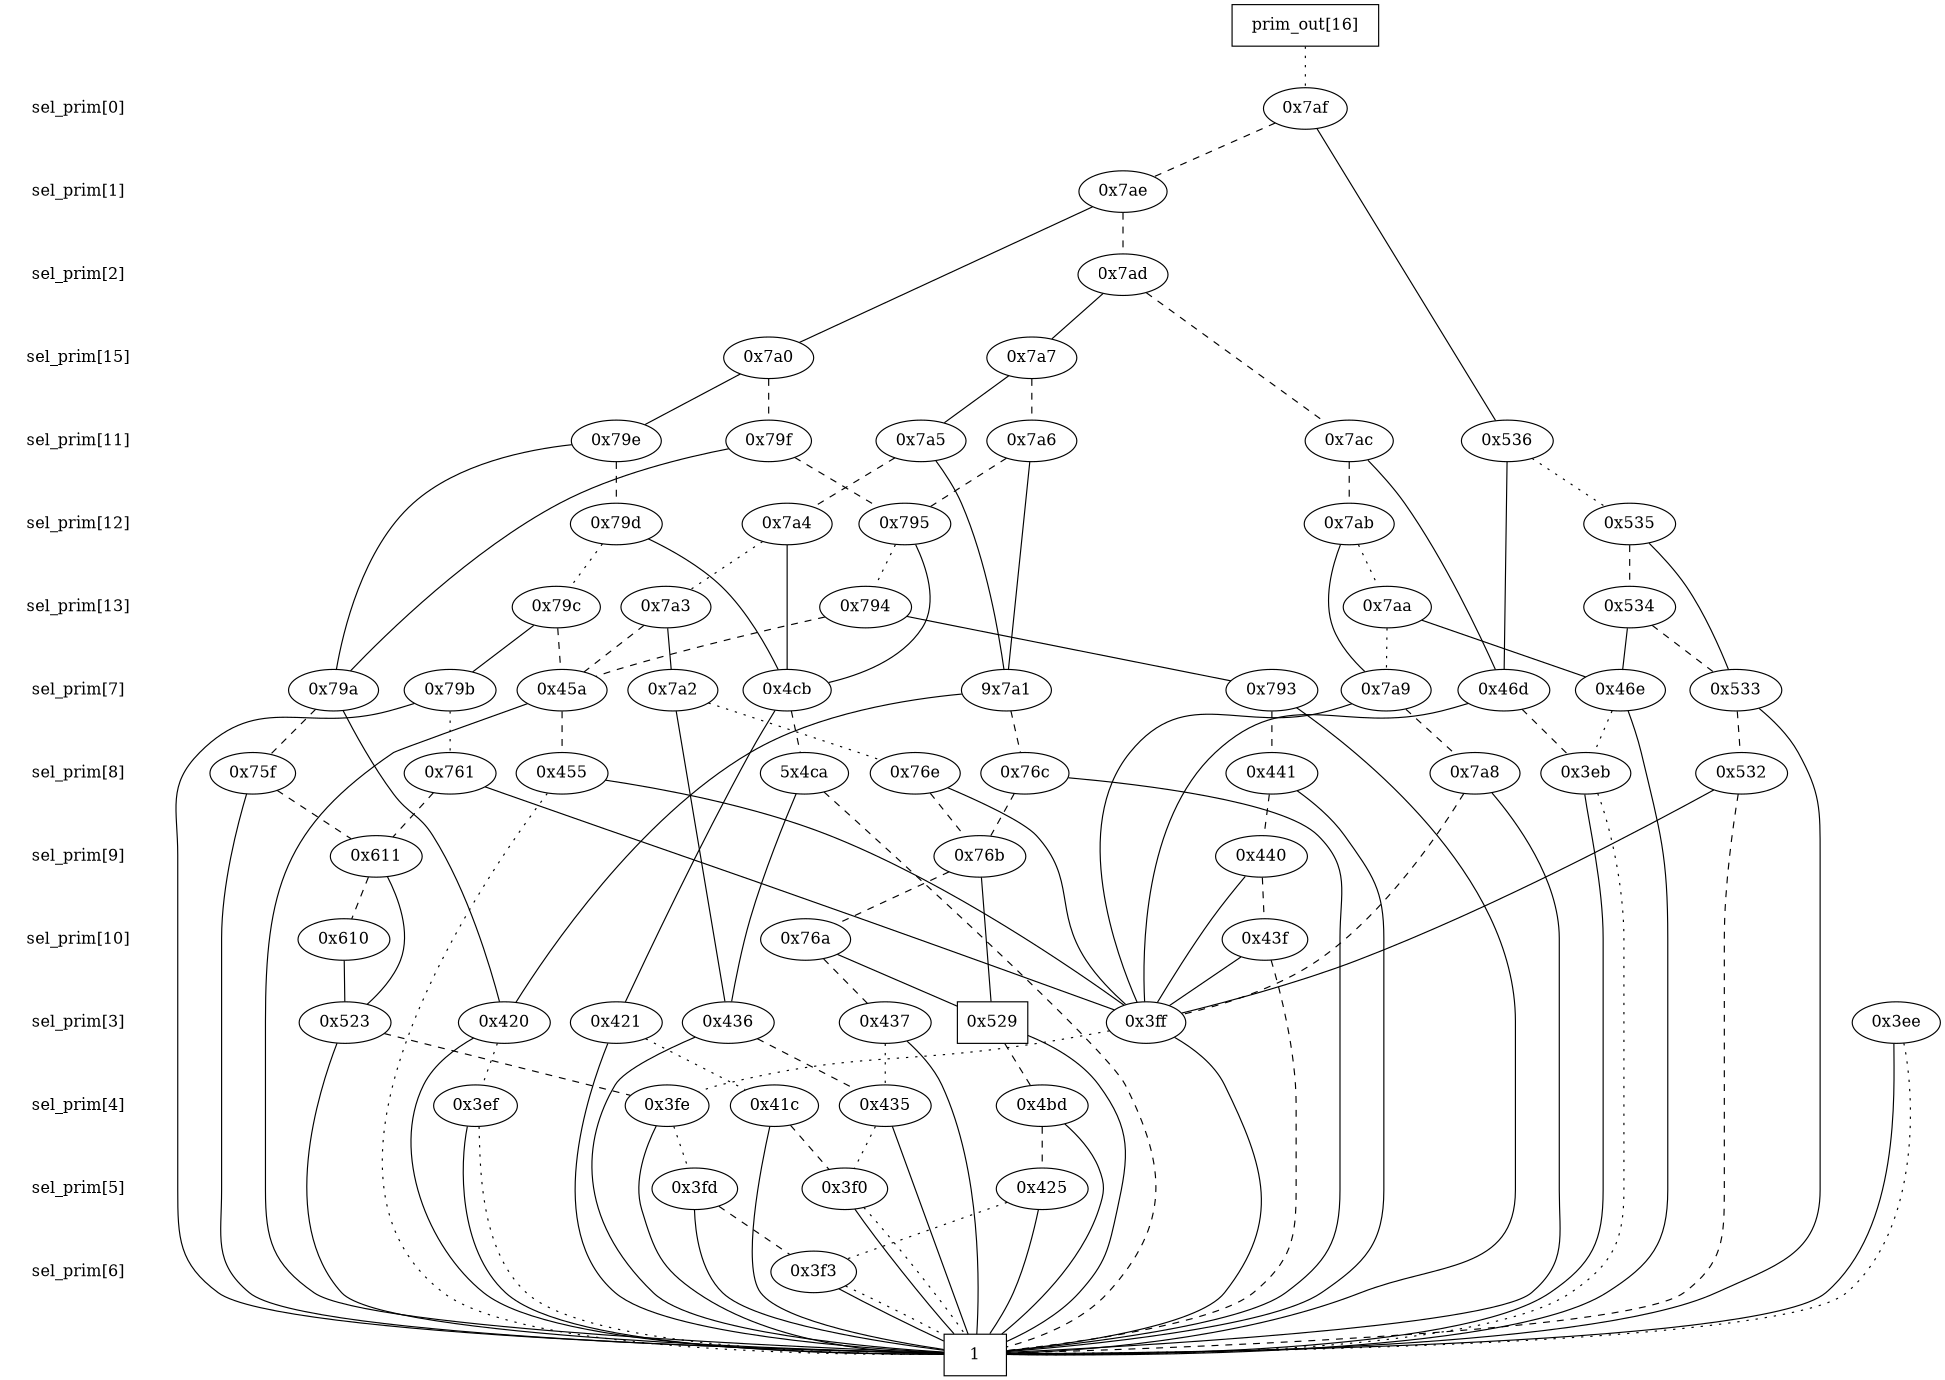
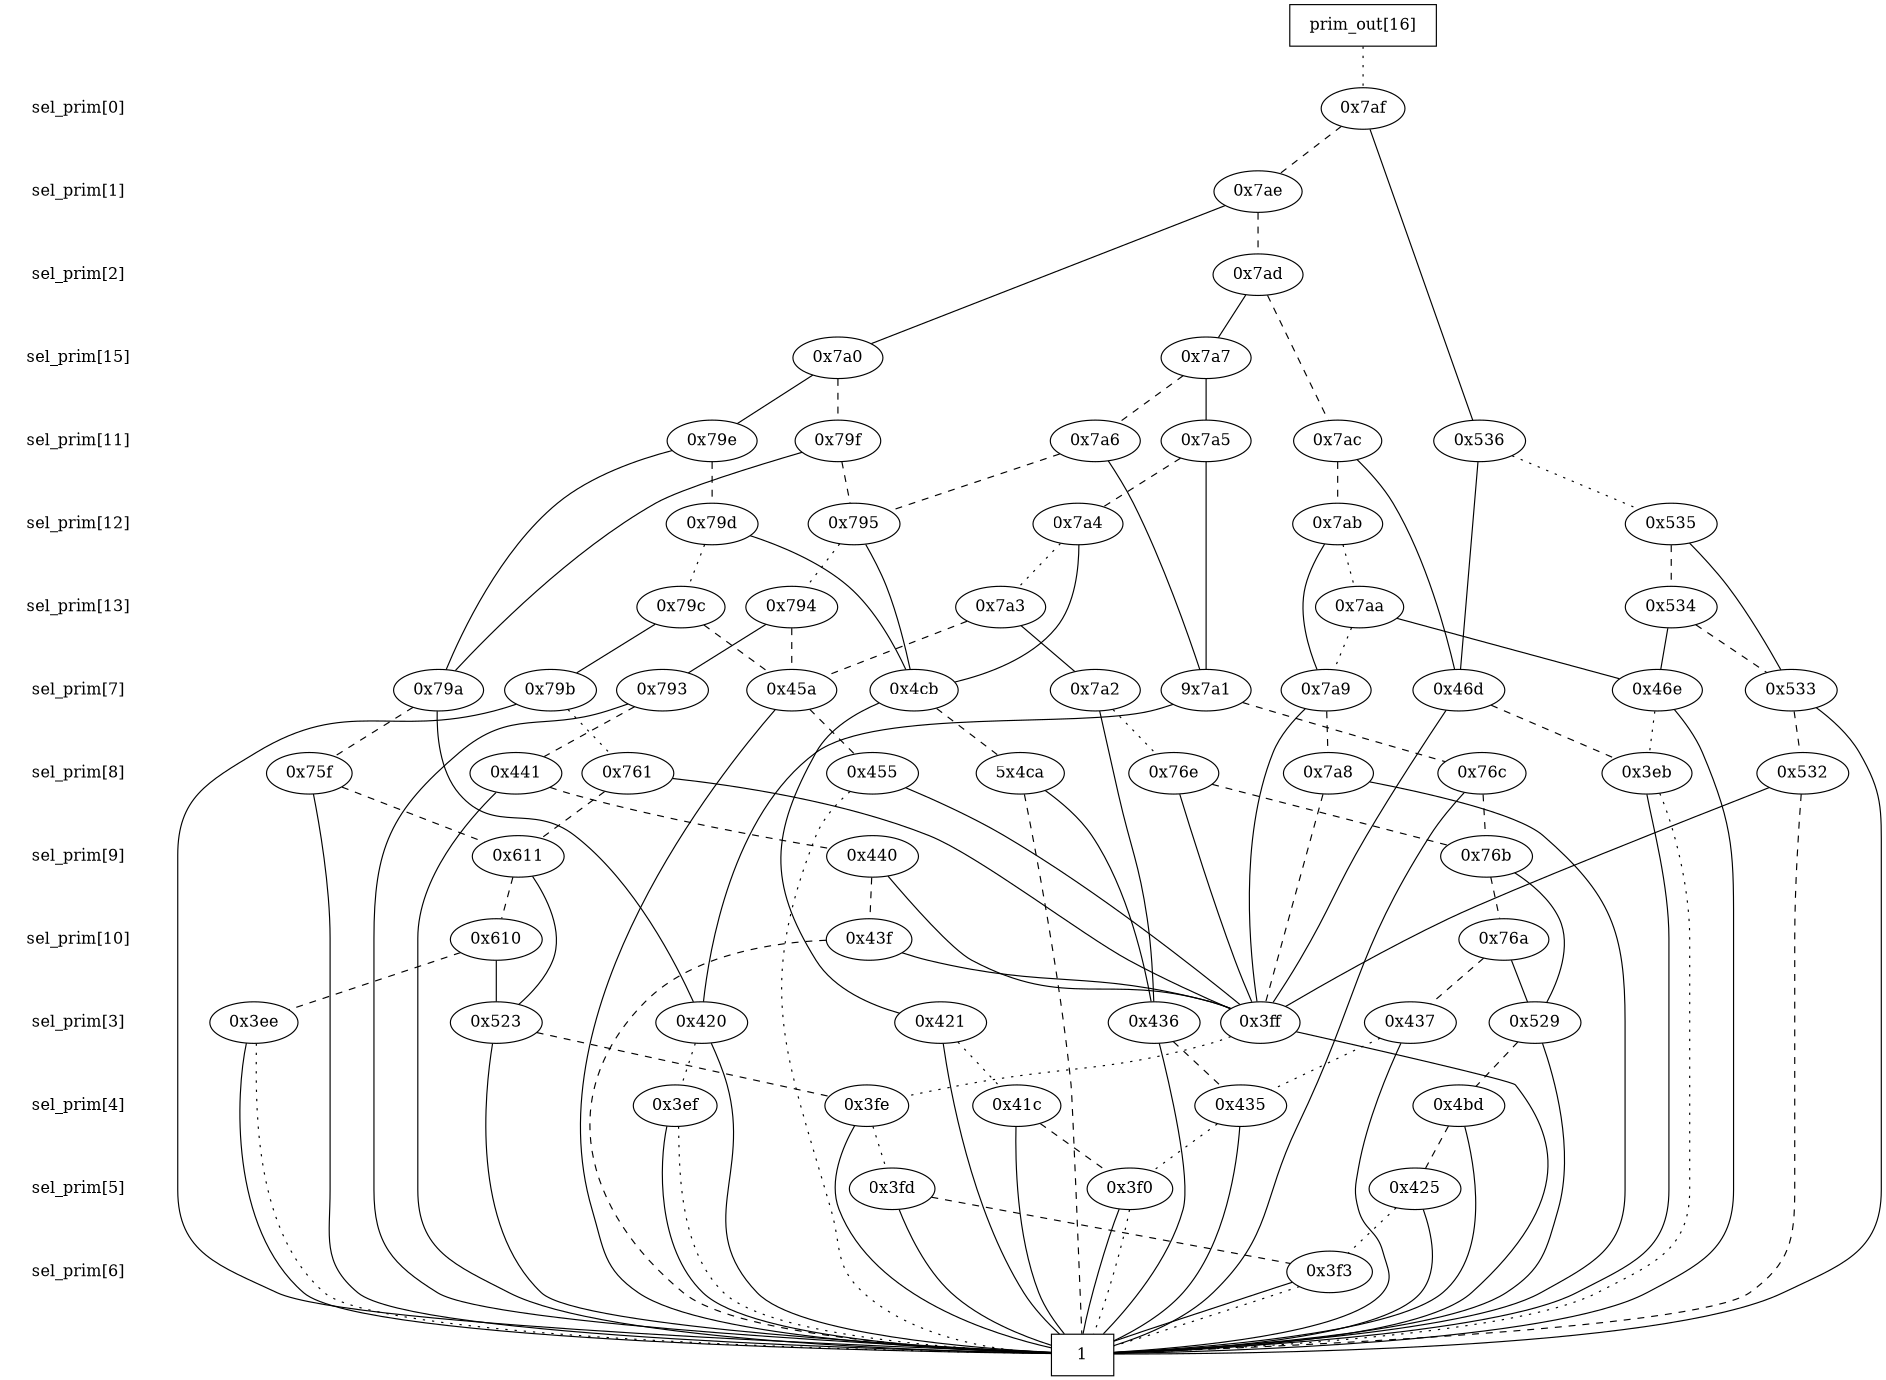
  digraph {
    edge [dir=none]
    "CONST NODES" [shape=plaintext style=invis]
    " sel_prim[0] " [shape=plaintext]
    " sel_prim[1] " [shape=plaintext]
    " sel_prim[2] " [shape=plaintext]
    " sel_prim[15] " [shape=plaintext]
    " sel_prim[11] " [shape=plaintext]
    " sel_prim[12] " [shape=plaintext]
    " sel_prim[13] " [shape=plaintext]
    " sel_prim[7] " [shape=plaintext]
    " sel_prim[8] " [shape=plaintext]
    " sel_prim[9] " [shape=plaintext]
    " sel_prim[10] " [shape=plaintext]
    " sel_prim[3] " [shape=plaintext]
    " sel_prim[4] " [shape=plaintext]
    " sel_prim[5] " [shape=plaintext]
    " sel_prim[6] " [shape=plaintext]
    "  prim_out[16]  " [shape=box]
    "0x7af"
    "0x7ae"
    "0x7ad"
    "0x7a7"
    "0x7a0"
    "0x7a6"
    "0x7a5"
    "0x79f"
    "0x79e"
    "0x7ac"
    "0x536"
    "0x535"
    "0x795"
    "0x79d"
    "0x7ab"
    "0x7a4"
    "0x7aa"
    "0x534"
    "0x7a3"
    "0x794"
    "0x79c"
    "0x46e"
    "0x46d"
    "0x79b"
    n42 [label="9x7a1"]
    "0x7a2"
    "0x4cb"
    "0x45a"
    "0x533"
    "0x7a9"
    "0x79a"
    "0x793"
    n50 [label="5x4ca"]
    "0x76c"
    "0x75f"
    "0x3eb"
    "0x76e"
    "0x761"
    "0x455"
    "0x532"
    "0x7a8"
    "0x441"
    "0x76b"
    "0x611"
    "0x440"
    "0x76a"
    "0x43f"
    "0x610"
    "0x420"
    "0x437"
    "0x436"
    "0x3ee"
    "0x421"
    "0x3ff"
    "0x523"
-   "0x529" [shape=box]
+   "0x529"
    "0x435"
    "0x41c"
    "0x3ef"
    "0x3fe"
    "0x4bd"
    "0x425"
    "0x3fd"
    "0x3f0"
    n82 [label="0x3f3"]
    n83 [label=1 shape=box]
    subgraph sub_1 {
      "CONST NODES"
      " sel_prim[0] "
      " sel_prim[1] "
      " sel_prim[2] "
      " sel_prim[15] "
      " sel_prim[11] "
      " sel_prim[12] "
      " sel_prim[13] "
      " sel_prim[7] "
      " sel_prim[8] "
      " sel_prim[9] "
      " sel_prim[10] "
      " sel_prim[3] "
      " sel_prim[4] "
      " sel_prim[5] "
      " sel_prim[6] "
    }
    subgraph sub_2 {
      rank=same
      "  prim_out[16]  "
    }
    subgraph sub_3 {
      rank=same
      " sel_prim[0] "
      "0x7af"
    }
    subgraph sub_4 {
      rank=same
      " sel_prim[1] "
      "0x7ae"
    }
    subgraph sub_5 {
      rank=same
      " sel_prim[2] "
      "0x7ad"
    }
    subgraph sub_6 {
      rank=same
      " sel_prim[15] "
      "0x7a7"
      "0x7a0"
    }
    subgraph sub_7 {
      rank=same
      " sel_prim[11] "
      "0x7a6"
      "0x7a5"
      "0x79f"
      "0x79e"
      "0x7ac"
      "0x536"
    }
    subgraph sub_8 {
      rank=same
      " sel_prim[12] "
      "0x535"
      "0x795"
      "0x79d"
      "0x7ab"
      "0x7a4"
    }
    subgraph sub_9 {
      rank=same
      " sel_prim[13] "
      "0x7aa"
      "0x534"
      "0x7a3"
      "0x794"
      "0x79c"
    }
    subgraph sub_10 {
      rank=same
      " sel_prim[7] "
      "0x46e"
      "0x46d"
      "0x79b"
      n42
      "0x7a2"
      "0x4cb"
      "0x45a"
      "0x533"
      "0x7a9"
      "0x79a"
      "0x793"
    }
    subgraph sub_11 {
      rank=same
      " sel_prim[8] "
      n50
      "0x76c"
      "0x75f"
      "0x3eb"
      "0x76e"
      "0x761"
      "0x455"
      "0x532"
      "0x7a8"
      "0x441"
    }
    subgraph sub_12 {
      rank=same
      " sel_prim[9] "
      "0x76b"
      "0x611"
      "0x440"
    }
    subgraph sub_13 {
      rank=same
      " sel_prim[10] "
      "0x76a"
      "0x43f"
      "0x610"
    }
    subgraph sub_14 {
      rank=same
      " sel_prim[3] "
      "0x420"
      "0x437"
      "0x436"
      "0x3ee"
      "0x421"
      "0x3ff"
      "0x523"
      "0x529"
    }
    subgraph sub_15 {
      rank=same
      " sel_prim[4] "
      "0x435"
      "0x41c"
      "0x3ef"
      "0x3fe"
      "0x4bd"
    }
    subgraph sub_16 {
      rank=same
      " sel_prim[5] "
      "0x425"
      "0x3fd"
      "0x3f0"
    }
    subgraph sub_17 {
      rank=same
      " sel_prim[6] "
      n82
    }
    subgraph sub_18 {
      rank=same
      "CONST NODES"
      subgraph sub_19 {
        rank=same
        n83
      }
    }
    " sel_prim[0] " -> " sel_prim[1] " [style=invis]
    " sel_prim[1] " -> " sel_prim[2] " [style=invis]
    " sel_prim[2] " -> " sel_prim[15] " [style=invis]
    " sel_prim[15] " -> " sel_prim[11] " [style=invis]
    " sel_prim[11] " -> " sel_prim[12] " [style=invis]
    " sel_prim[12] " -> " sel_prim[13] " [style=invis]
    " sel_prim[13] " -> " sel_prim[7] " [style=invis]
    " sel_prim[7] " -> " sel_prim[8] " [style=invis]
    " sel_prim[8] " -> " sel_prim[9] " [style=invis]
    " sel_prim[9] " -> " sel_prim[10] " [style=invis]
    " sel_prim[10] " -> " sel_prim[3] " [style=invis]
    " sel_prim[3] " -> " sel_prim[4] " [style=invis]
    " sel_prim[4] " -> " sel_prim[5] " [style=invis]
    " sel_prim[5] " -> " sel_prim[6] " [style=invis]
    " sel_prim[6] " -> "CONST NODES" [style=invis]
    "  prim_out[16]  " -> "0x7af" [style=dotted]
    "0x7af" -> "0x7ae" [style=dashed]
    "0x7af" -> "0x536"
    "0x7ae" -> "0x7ad" [style=dashed]
    "0x7ae" -> "0x7a0"
    "0x7ad" -> "0x7a7"
    "0x7ad" -> "0x7ac" [style=dashed]
    "0x7a7" -> "0x7a6" [style=dashed]
    "0x7a7" -> "0x7a5"
    "0x7a0" -> "0x79f" [style=dashed]
    "0x7a0" -> "0x79e"
    "0x7a6" -> "0x795" [style=dashed]
    "0x7a6" -> n42
    "0x7a5" -> "0x7a4" [style=dashed]
    "0x7a5" -> n42
    "0x79f" -> "0x795" [style=dashed]
    "0x79f" -> "0x79a"
    "0x79e" -> "0x79d" [style=dashed]
    "0x79e" -> "0x79a"
    "0x7ac" -> "0x7ab" [style=dashed]
    "0x7ac" -> "0x46d"
    "0x536" -> "0x535" [style=dotted]
    "0x536" -> "0x46d"
    "0x535" -> "0x534" [style=dashed]
    "0x535" -> "0x533"
    "0x795" -> "0x794" [style=dotted]
    "0x795" -> "0x4cb"
    "0x79d" -> "0x79c" [style=dotted]
    "0x79d" -> "0x4cb"
    "0x7ab" -> "0x7aa" [style=dotted]
    "0x7ab" -> "0x7a9"
    "0x7a4" -> "0x7a3" [style=dotted]
    "0x7a4" -> "0x4cb"
    "0x7aa" -> "0x46e"
    "0x7aa" -> "0x7a9" [style=dotted]
    "0x534" -> "0x46e"
    "0x534" -> "0x533" [style=dashed]
    "0x7a3" -> "0x7a2"
    "0x7a3" -> "0x45a" [style=dashed]
    "0x794" -> "0x45a" [style=dashed]
    "0x794" -> "0x793"
    "0x79c" -> "0x79b"
    "0x79c" -> "0x45a" [style=dashed]
    "0x46e" -> "0x3eb" [style=dotted]
    "0x46e" -> n83
    "0x46d" -> "0x3eb" [style=dashed]
    "0x46d" -> "0x3ff"
    "0x79b" -> "0x761" [style=dotted]
    "0x79b" -> n83
    n42 -> "0x76c" [style=dashed]
    n42 -> "0x420"
    "0x7a2" -> "0x76e" [style=dotted]
    "0x7a2" -> "0x436"
    "0x4cb" -> n50 [style=dashed]
    "0x4cb" -> "0x421"
    "0x45a" -> "0x455" [style=dashed]
    "0x45a" -> n83
    "0x533" -> "0x532" [style=dashed]
    "0x533" -> n83
    "0x7a9" -> "0x7a8" [style=dashed]
    "0x7a9" -> "0x3ff"
    "0x79a" -> "0x75f" [style=dashed]
    "0x79a" -> "0x420"
    "0x793" -> "0x441" [style=dashed]
    "0x793" -> n83
    n50 -> "0x436"
    n50 -> n83 [style=dashed]
    "0x76c" -> "0x76b" [style=dashed]
    "0x76c" -> n83
    "0x75f" -> "0x611" [style=dashed]
    "0x75f" -> n83
    "0x3eb" -> n83
    "0x3eb" -> n83 [style=dotted]
    "0x76e" -> "0x76b" [style=dashed]
    "0x76e" -> "0x3ff"
    "0x761" -> "0x611" [style=dashed]
    "0x761" -> "0x3ff"
    "0x455" -> "0x3ff"
    "0x455" -> n83 [style=dotted]
    "0x532" -> "0x3ff"
    "0x532" -> n83 [style=dashed]
    "0x7a8" -> "0x3ff" [style=dashed]
    "0x7a8" -> n83
    "0x441" -> "0x440" [style=dashed]
    "0x441" -> n83
    "0x76b" -> "0x76a" [style=dashed]
    "0x76b" -> "0x529"
    "0x611" -> "0x610" [style=dashed]
    "0x611" -> "0x523"
    "0x440" -> "0x43f" [style=dashed]
    "0x440" -> "0x3ff"
    "0x76a" -> "0x437" [style=dashed]
    "0x76a" -> "0x529"
    "0x43f" -> "0x3ff"
    "0x43f" -> n83 [style=dashed]
+   "0x610" -> "0x3ee" [style=dashed]
    "0x610" -> "0x523"
    "0x420" -> "0x3ef" [style=dotted]
    "0x420" -> n83
    "0x437" -> "0x435" [style=dotted]
    "0x437" -> n83
    "0x436" -> "0x435" [style=dashed]
    "0x436" -> n83
    "0x3ee" -> n83
    "0x3ee" -> n83 [style=dotted]
    "0x421" -> "0x41c" [style=dotted]
    "0x421" -> n83
    "0x3ff" -> "0x3fe" [style=dotted]
    "0x3ff" -> n83
    "0x523" -> "0x3fe" [style=dashed]
    "0x523" -> n83
    "0x529" -> "0x4bd" [style=dashed]
    "0x529" -> n83
    "0x435" -> "0x3f0" [style=dotted]
    "0x435" -> n83
    "0x41c" -> "0x3f0" [style=dashed]
    "0x41c" -> n83
    "0x3ef" -> n83
    "0x3ef" -> n83 [style=dotted]
    "0x3fe" -> "0x3fd" [style=dotted]
    "0x3fe" -> n83
    "0x4bd" -> "0x425" [style=dashed]
    "0x4bd" -> n83
    "0x425" -> n82 [style=dotted]
    "0x425" -> n83
    "0x3fd" -> n82 [style=dashed]
    "0x3fd" -> n83
    "0x3f0" -> n83
    "0x3f0" -> n83 [style=dotted]
    n82 -> n83
    n82 -> n83 [style=dotted]
  }
